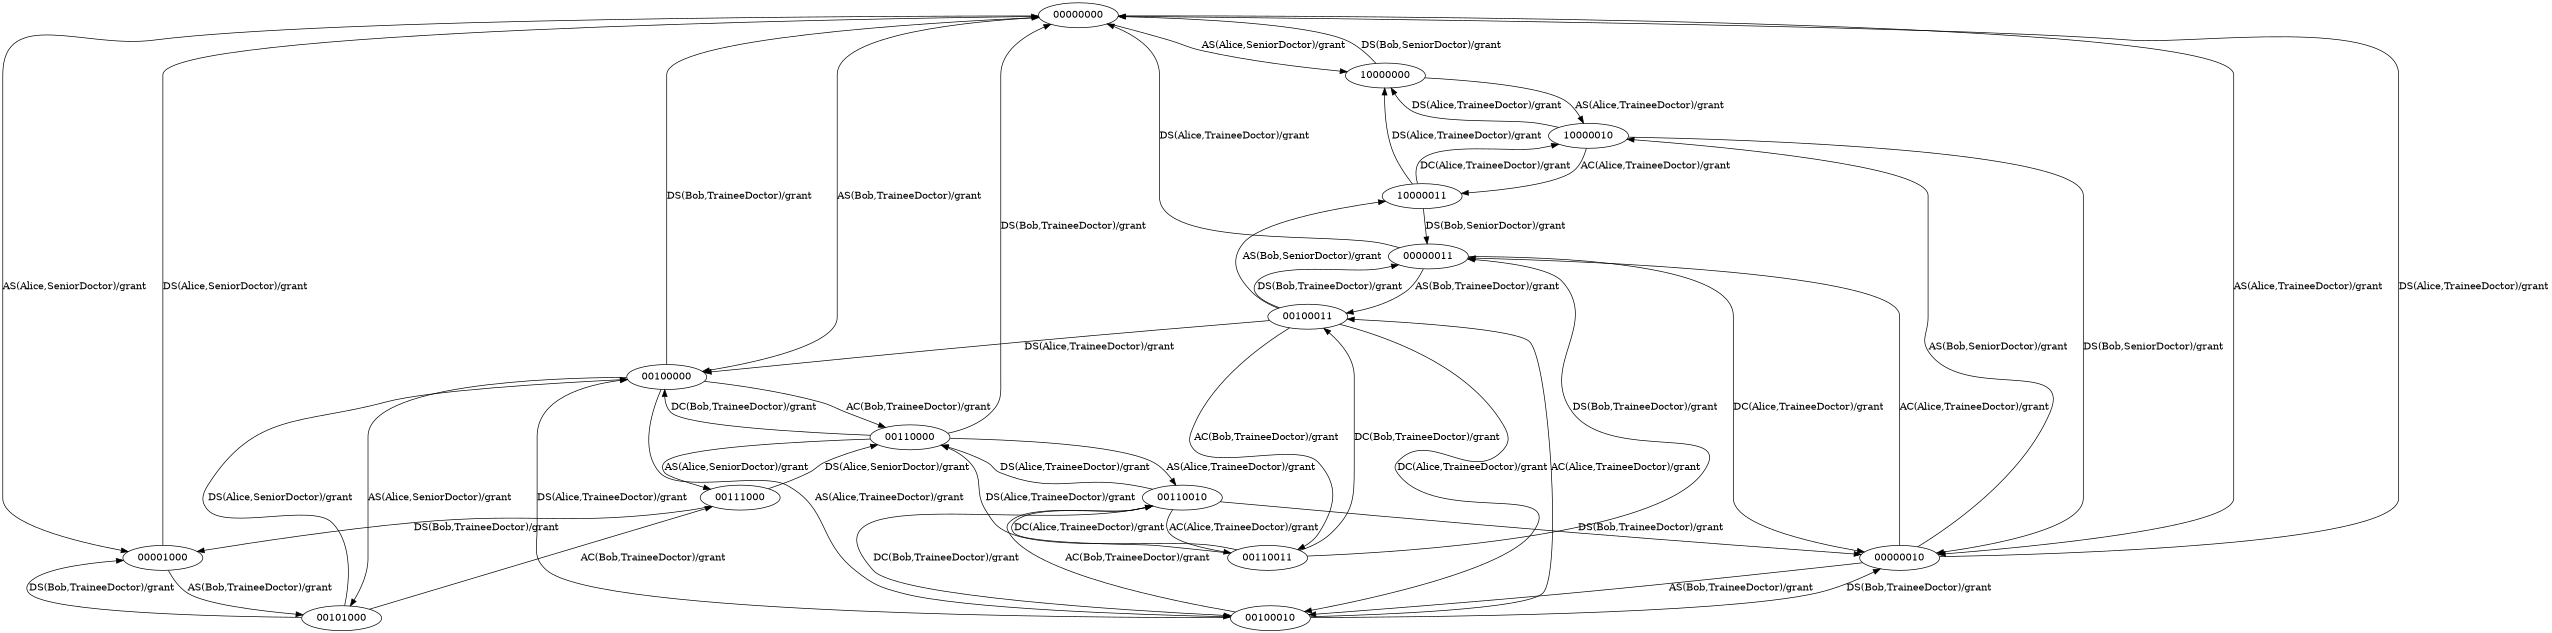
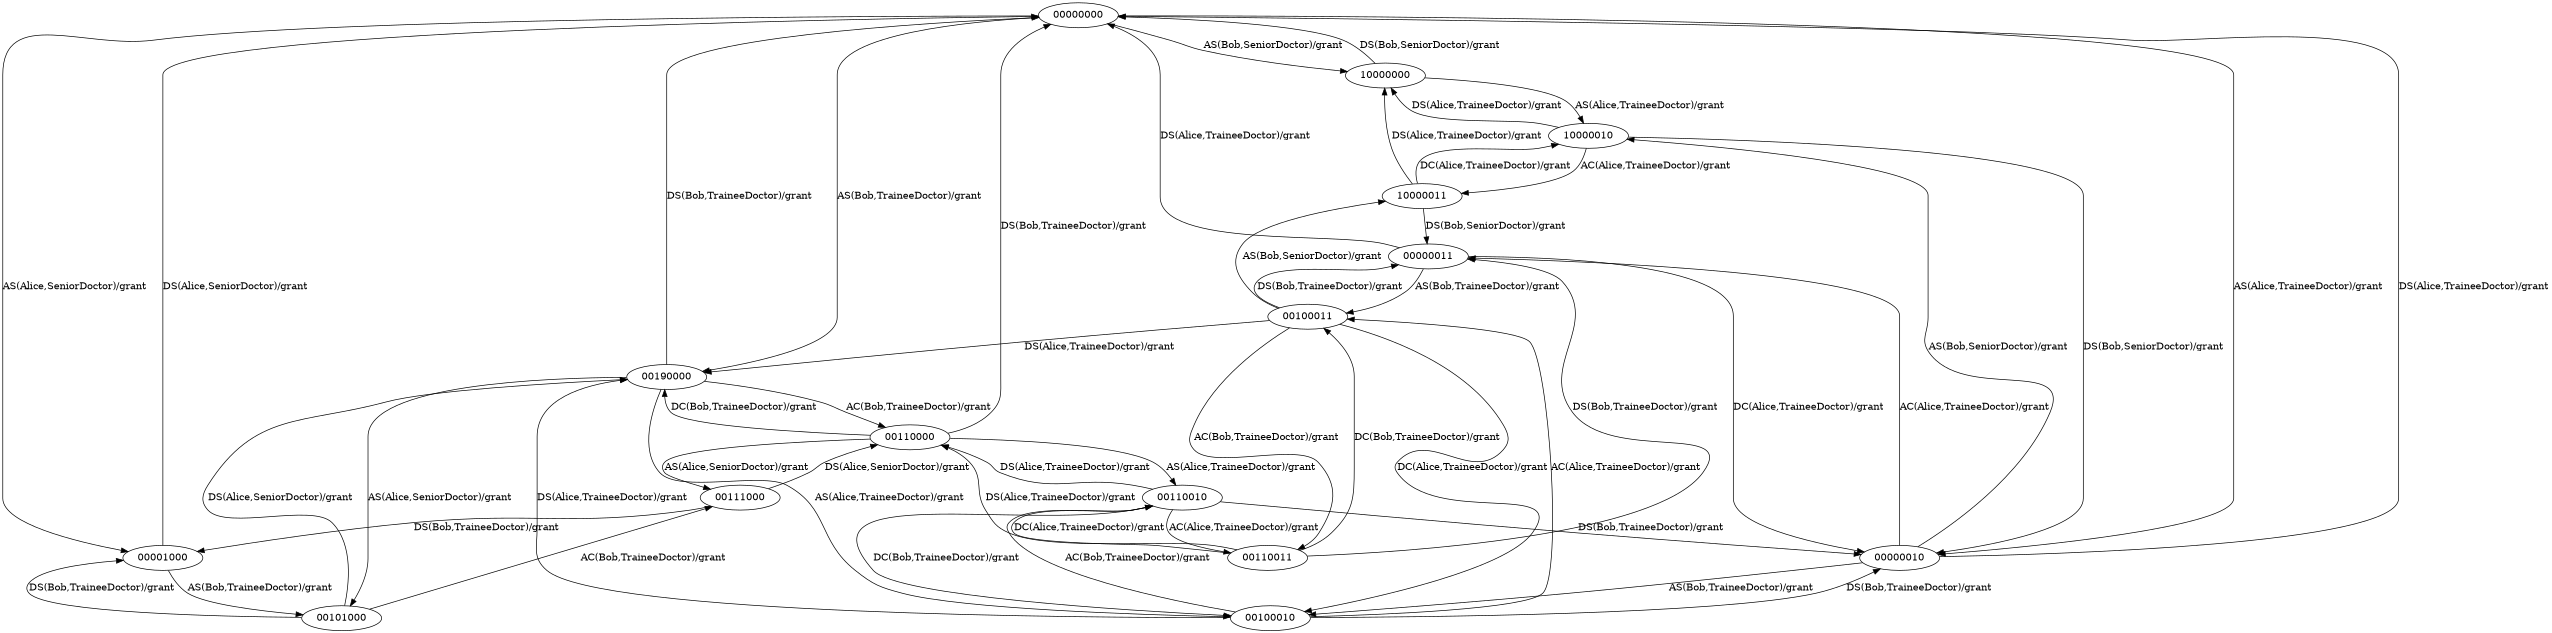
  digraph {
    00000000
    10000000
    00001000
-   00100000
+   00100000 [label=00190000]
    00000010
    10000010
    00101000
    00100010
    00110000
    00000011
    10000011
    00111000
    00110010
    00100011
    00110011
-   00000000 -> 10000000 [label="AS(Alice,SeniorDoctor)/grant"]
+   00000000 -> 10000000 [label="AS(Bob,SeniorDoctor)/grant"]
    00000000 -> 00001000 [label="AS(Alice,SeniorDoctor)/grant"]
    00000000 -> 00100000 [label="AS(Bob,TraineeDoctor)/grant"]
    00000000 -> 00000010 [label="AS(Alice,TraineeDoctor)/grant"]
    10000000 -> 00000000 [label="DS(Bob,SeniorDoctor)/grant"]
    10000000 -> 10000010 [label="AS(Alice,TraineeDoctor)/grant"]
    00001000 -> 00000000 [label="DS(Alice,SeniorDoctor)/grant"]
    00001000 -> 00101000 [label="AS(Bob,TraineeDoctor)/grant"]
    00100000 -> 00000000 [label="DS(Bob,TraineeDoctor)/grant"]
    00100000 -> 00101000 [label="AS(Alice,SeniorDoctor)/grant"]
    00100000 -> 00100010 [label="AS(Alice,TraineeDoctor)/grant"]
    00100000 -> 00110000 [label="AC(Bob,TraineeDoctor)/grant"]
    00000010 -> 00000000 [label="DS(Alice,TraineeDoctor)/grant"]
    00000010 -> 10000010 [label="AS(Bob,SeniorDoctor)/grant"]
    00000010 -> 00100010 [label="AS(Bob,TraineeDoctor)/grant"]
    00000010 -> 00000011 [label="AC(Alice,TraineeDoctor)/grant"]
    10000010 -> 10000000 [label="DS(Alice,TraineeDoctor)/grant"]
    10000010 -> 00000010 [label="DS(Bob,SeniorDoctor)/grant"]
    10000010 -> 10000011 [label="AC(Alice,TraineeDoctor)/grant"]
    00101000 -> 00001000 [label="DS(Bob,TraineeDoctor)/grant"]
    00101000 -> 00100000 [label="DS(Alice,SeniorDoctor)/grant"]
    00101000 -> 00111000 [label="AC(Bob,TraineeDoctor)/grant"]
    00100010 -> 00100000 [label="DS(Alice,TraineeDoctor)/grant"]
    00100010 -> 00000010 [label="DS(Bob,TraineeDoctor)/grant"]
    00100010 -> 00110010 [label="AC(Bob,TraineeDoctor)/grant"]
    00100010 -> 00100011 [label="AC(Alice,TraineeDoctor)/grant"]
    00110000 -> 00000000 [label="DS(Bob,TraineeDoctor)/grant"]
    00110000 -> 00100000 [label="DC(Bob,TraineeDoctor)/grant"]
    00110000 -> 00111000 [label="AS(Alice,SeniorDoctor)/grant"]
    00110000 -> 00110010 [label="AS(Alice,TraineeDoctor)/grant"]
    00000011 -> 00000000 [label="DS(Alice,TraineeDoctor)/grant"]
    00000011 -> 00000010 [label="DC(Alice,TraineeDoctor)/grant"]
    00000011 -> 00100011 [label="AS(Bob,TraineeDoctor)/grant"]
    10000011 -> 10000000 [label="DS(Alice,TraineeDoctor)/grant"]
    10000011 -> 10000010 [label="DC(Alice,TraineeDoctor)/grant"]
    10000011 -> 00000011 [label="DS(Bob,SeniorDoctor)/grant"]
    00111000 -> 00001000 [label="DS(Bob,TraineeDoctor)/grant"]
    00111000 -> 00110000 [label="DS(Alice,SeniorDoctor)/grant"]
    00110010 -> 00000010 [label="DS(Bob,TraineeDoctor)/grant"]
    00110010 -> 00100010 [label="DC(Bob,TraineeDoctor)/grant"]
    00110010 -> 00110000 [label="DS(Alice,TraineeDoctor)/grant"]
    00110010 -> 00110011 [label="AC(Alice,TraineeDoctor)/grant"]
    00100011 -> 00100000 [label="DS(Alice,TraineeDoctor)/grant"]
    00100011 -> 00100010 [label="DC(Alice,TraineeDoctor)/grant"]
    00100011 -> 00000011 [label="DS(Bob,TraineeDoctor)/grant"]
    00100011 -> 10000011 [label="AS(Bob,SeniorDoctor)/grant"]
    00100011 -> 00110011 [label="AC(Bob,TraineeDoctor)/grant"]
    00110011 -> 00110000 [label="DS(Alice,TraineeDoctor)/grant"]
    00110011 -> 00000011 [label="DS(Bob,TraineeDoctor)/grant"]
    00110011 -> 00110010 [label="DC(Alice,TraineeDoctor)/grant"]
    00110011 -> 00100011 [label="DC(Bob,TraineeDoctor)/grant"]
  }
